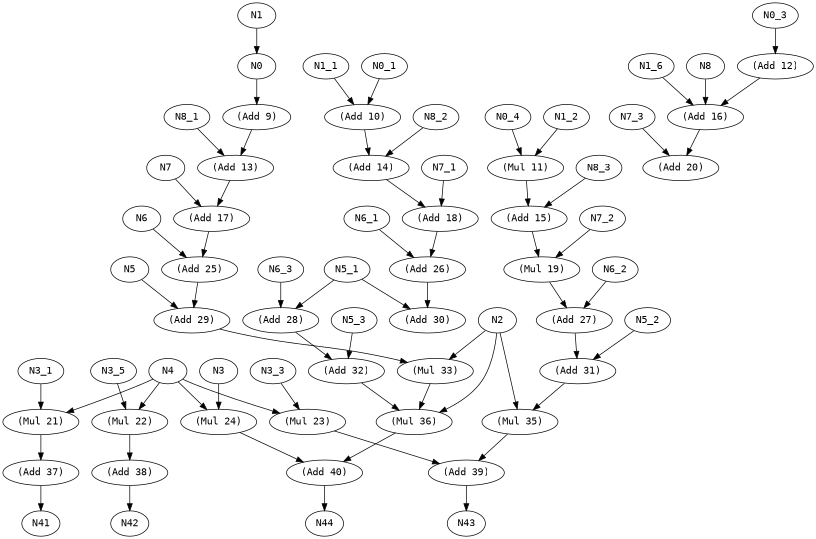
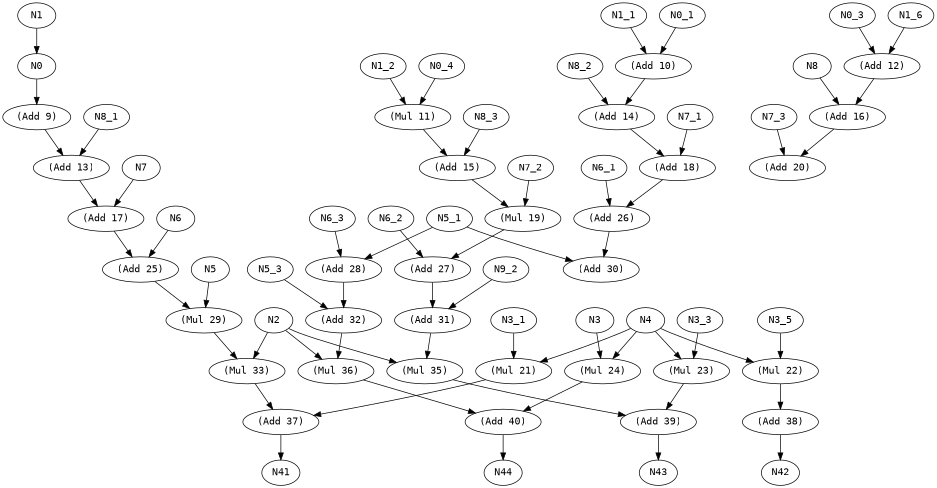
  digraph {
    fontname="DejaVu Sans Mono"
    newrank=true
    node [fontname="DejaVu Sans Mono" opcode=input]
    edge [color=black fontname="DejaVu Sans Mono"]
    n1 [label="(Add 9)" opcode=ADD]
    N0
    n3 [label="(Add 13)" opcode=ADD]
    n4 [label="(Add 10)" opcode=ADD]
    N0_1
    n6 [label="(Add 14)" opcode=ADD]
    n7 [label=N0_4]
    n8 [label="(Mul 11)" opcode=ADD]
    n9 [label="(Add 15)" opcode=ADD]
    n10 [label="(Add 12)" opcode=ADD]
    N0_3
    n12 [label="(Add 16)" opcode=ADD]
    N1
    N1_1
    N1_2
    n16 [label=N1_6]
    n17 [label="(Mul 36)" opcode=MUL]
    N2
    n19 [label="(Mul 35)" opcode=MUL]
    n20 [label="(Mul 33)" opcode=MUL]
    n21 [label="(Add 40)" opcode=ADD]
    n22 [label="(Add 39)" opcode=ADD]
    n23 [label="(Add 37)" opcode=ADD]
    n24 [label="(Mul 24)" opcode=MUL]
    N3
    n26 [label="(Mul 21)" opcode=Mul]
    N3_1
    n28 [label=N3_5]
    n29 [label="(Mul 22)" opcode=MUL]
    n30 [label="(Add 38)" opcode=ADD]
    n31 [label="(Mul 23)" opcode=MUL]
    N3_3
    N4
-   n34 [label="(Add 29)" opcode=ADD]
+   n34 [label="(Mul 29)" opcode=ADD]
    N5
    n36 [label="(Add 30)" opcode=ADD]
    N5_1
    n38 [label="(Add 28)" opcode=ADD]
    n39 [label="(Add 31)" opcode=ADD]
-   N5_2
+   N5_2 [label=N9_2]
    n41 [label="(Add 32)" opcode=ADD]
    N5_3
    n43 [label="(Add 25)" opcode=ADD]
    N6
    n45 [label="(Add 26)" opcode=ADD]
    N6_1
    n47 [label="(Add 27)" opcode=ADD]
    N6_2
    N6_3
    n50 [label="(Add 17)" opcode=ADD]
    N7
    n52 [label="(Add 18)" opcode=ADD]
    N7_1
    n54 [label="(Mul 19)" opcode=ADD]
    N7_2
    n56 [label="(Add 20)" opcode=ADD]
    N7_3
    N8
    N8_1
    N8_2
    N8_3
    N41 [opcode=output]
    N42 [opcode=output]
    N43 [opcode=output]
    N44 [opcode=output]
    n1 -> n3
    N0 -> n1
    n3 -> n50
    n4 -> n6
    N0_1 -> n4
    n6 -> n52
    n7 -> n8
    n8 -> n9
    n9 -> n54
    n10 -> n12
    N0_3 -> n10
    n12 -> n56
    N1 -> N0
    N1_1 -> n4
    N1_2 -> n8
-   n16 -> n12
+   n16 -> n10
    n17 -> n21
    N2 -> n17
    N2 -> n19
    N2 -> n20
    n19 -> n22
-   n20 -> n17
+   n20 -> n23
    n21 -> N44
    n22 -> N43
    n23 -> N41
    n24 -> n21
    N3 -> n24
    n26 -> n23
    N3_1 -> n26
    n28 -> n29
    n29 -> n30
    n30 -> N42
    n31 -> n22
    N3_3 -> n31
    N4 -> n24
    N4 -> n26
    N4 -> n29
    N4 -> n31
    n34 -> n20
    N5 -> n34
    N5_1 -> n36
    N5_1 -> n38
    n38 -> n41
    n39 -> n19
    N5_2 -> n39
    n41 -> n17
    N5_3 -> n41
    n43 -> n34
    N6 -> n43
    n45 -> n36
    N6_1 -> n45
    n47 -> n39
    N6_2 -> n47
    N6_3 -> n38
    n50 -> n43
    N7 -> n50
    n52 -> n45
    N7_1 -> n52
    n54 -> n47
    N7_2 -> n54
    N7_3 -> n56
    N8 -> n12
    N8_1 -> n3
    N8_2 -> n6
    N8_3 -> n9
  }
